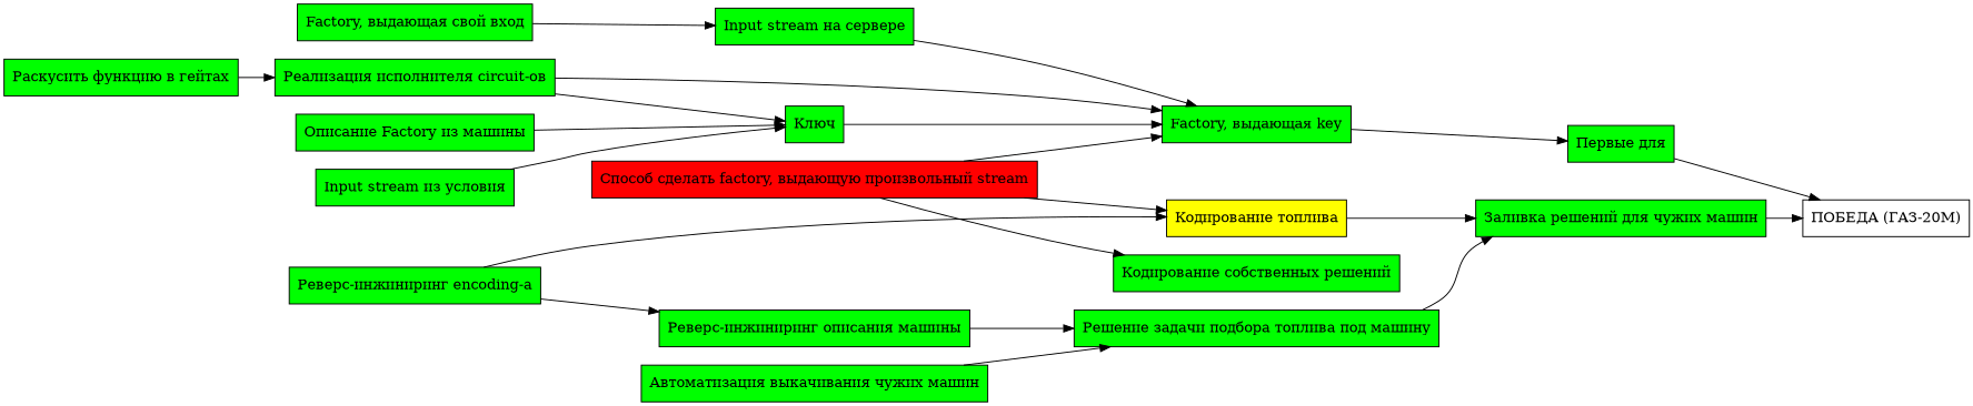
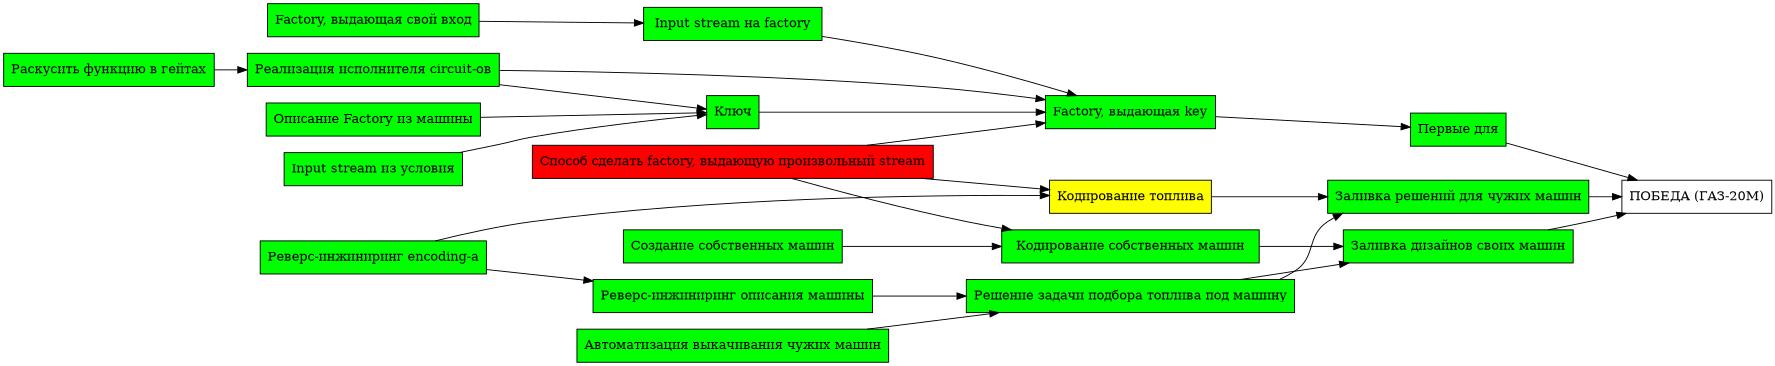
  digraph {
    rankdir=LR
    node [fillcolor=green shape=box style=filled]
    n1 [label="Раскусить функцию в гейтах"]
    n2 [label="Реализация исполнителя circuit-ов"]
    n3 [label="Ключ"]
    n4 [label="Factory, выдающая key"]
    n5 [label="Первые для"]
    n6 [label="Описание Factory из машины"]
    n7 [label="Input stream из условия"]
    n8 [label="Factory, выдающая свой вход"]
-   n9 [label="Input stream на сервере"]
+   n9 [label="Input stream на factory"]
    n10 [label="ПОБЕДА (ГАЗ-20М)" fillcolor="" style=""]
    n11 [fillcolor=red label="Способ сделать factory, выдающую произвольный stream"]
    n12 [fillcolor=yellow label="Кодирование топлива"]
-   n13 [label="Кодирование собственных решений"]
+   n13 [label="Кодирование собственных машин"]
    n14 [label="Заливка решений для чужих машин"]
+   n15 [label="Заливка дизайнов своих машин"]
    n16 [label="Реверс-инжиниринг encoding-а"]
    n17 [label="Реверс-инжиниринг описания машины"]
    n18 [label="Решение задачи подбора топлива под машину"]
    n19 [label="Автоматизация выкачивания чужих машин"]
+   n20 [label="Создание собственных машин"]
    n1 -> n2
    n2 -> n3
    n2 -> n4
    n3 -> n4
    n4 -> n5
    n5 -> n10
    n6 -> n3
    n7 -> n3
    n8 -> n9
    n9 -> n4
    n11 -> n4
    n11 -> n12
    n11 -> n13
    n12 -> n14
+   n13 -> n15
    n14 -> n10
+   n15 -> n10
    n16 -> n12
    n16 -> n17
    n17 -> n18
    n18 -> n14
+   n18 -> n15
    n19 -> n18
+   n20 -> n13
  }
